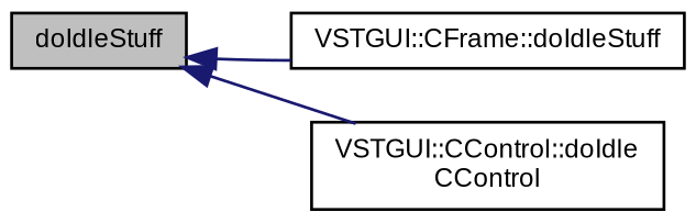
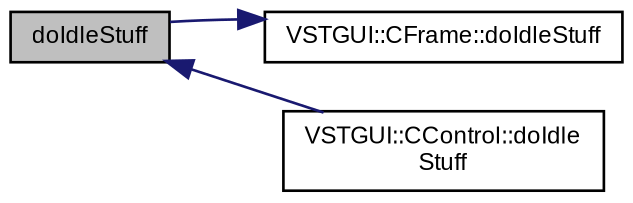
  digraph {
    rankdir=LR
    node [color=black fontname=Arial fontsize=9 shape=record]
    edge [color=midnightblue dir=back fontname=Arial fontsize=9 labelfontname=Arial labelfontsize=9 style=solid]
    n1 [fillcolor=grey75 fontcolor=black height=0.2 label=doIdleStuff style=filled width=0.4]
    n2 [height=0.2 label="VSTGUI::CFrame::doIdleStuff" width=0.4]
-   n3 [height=0.2 label="VSTGUI::CControl::doIdle\lCControl" width=0.4]
-   n1 -> n2
+   n3 [height=0.2 label="VSTGUI::CControl::doIdle\lStuff" width=0.4]
+   n2 -> n1
    n1 -> n3
  }
